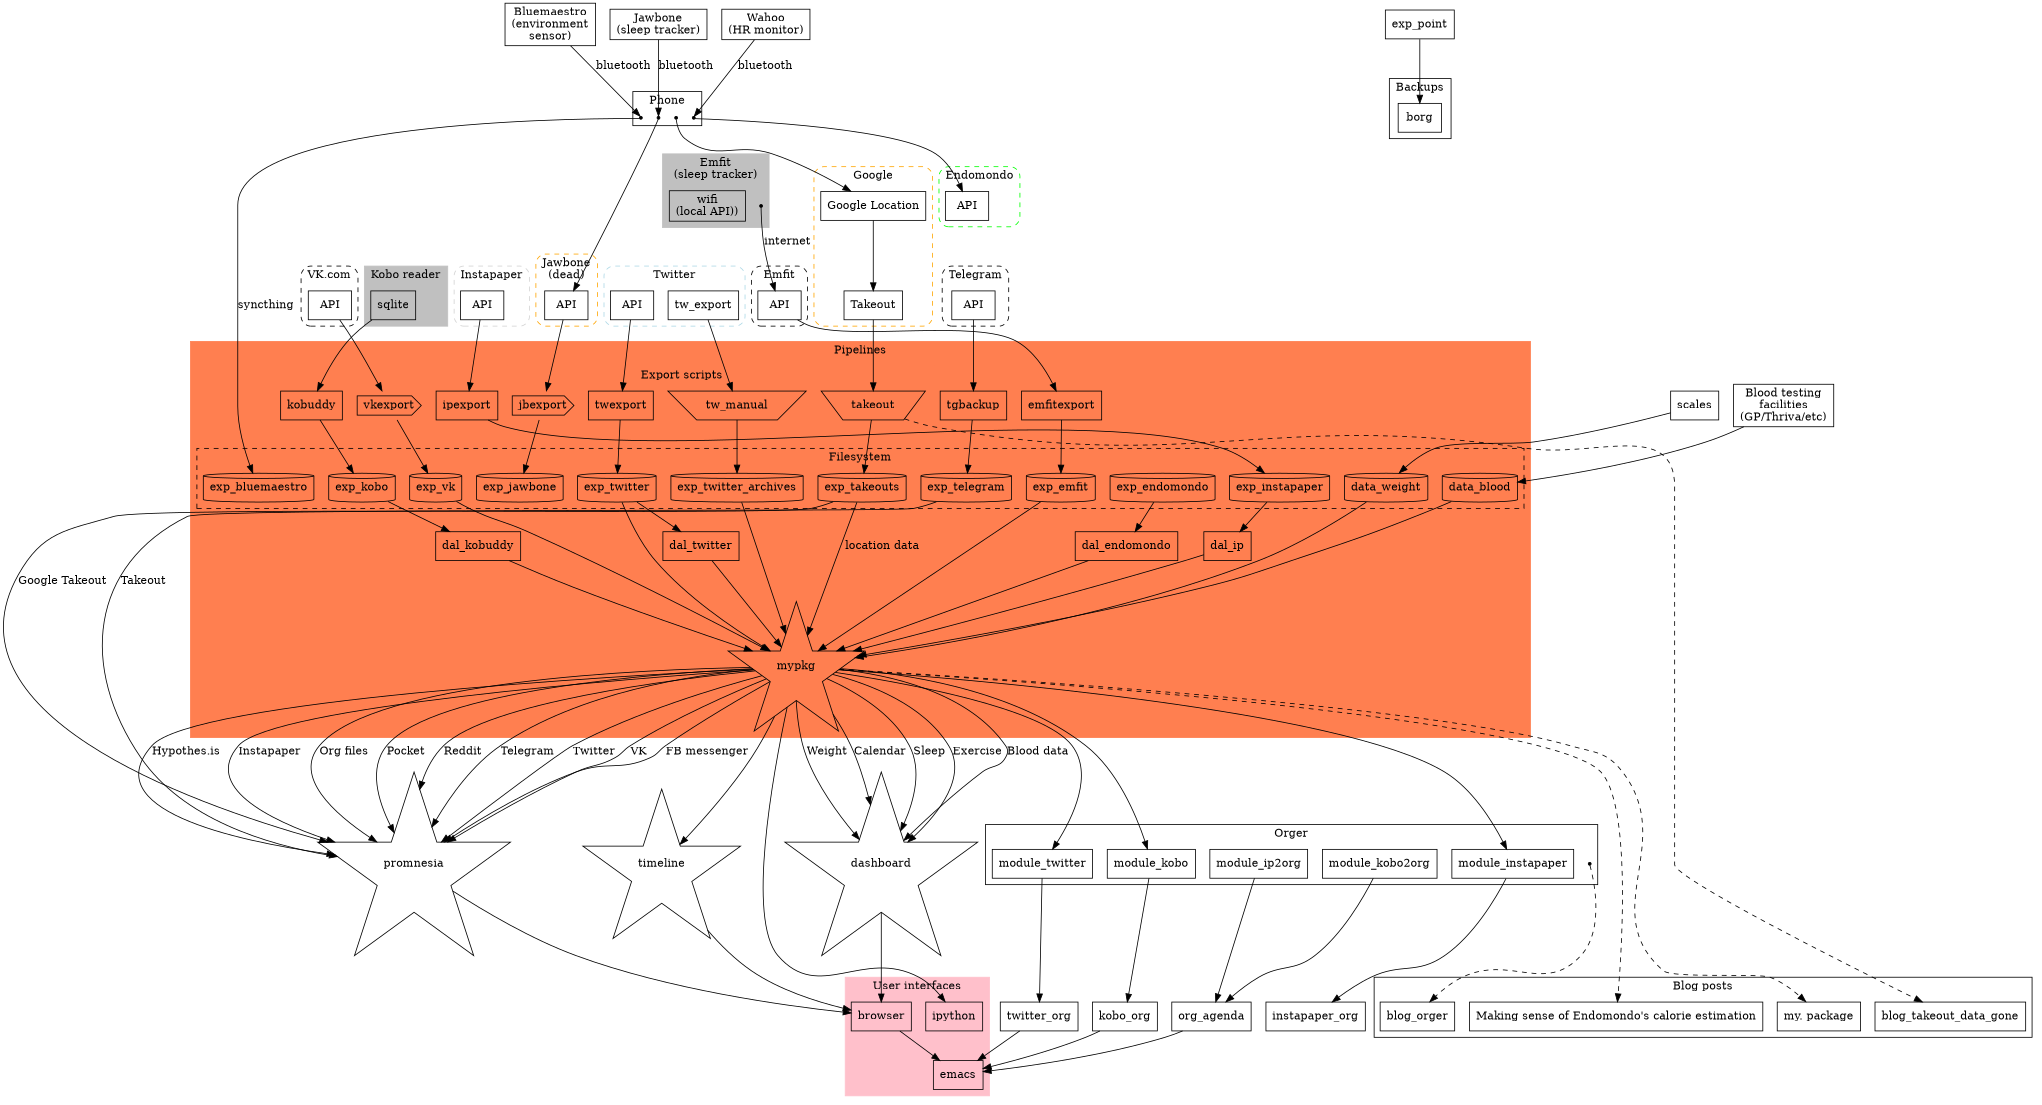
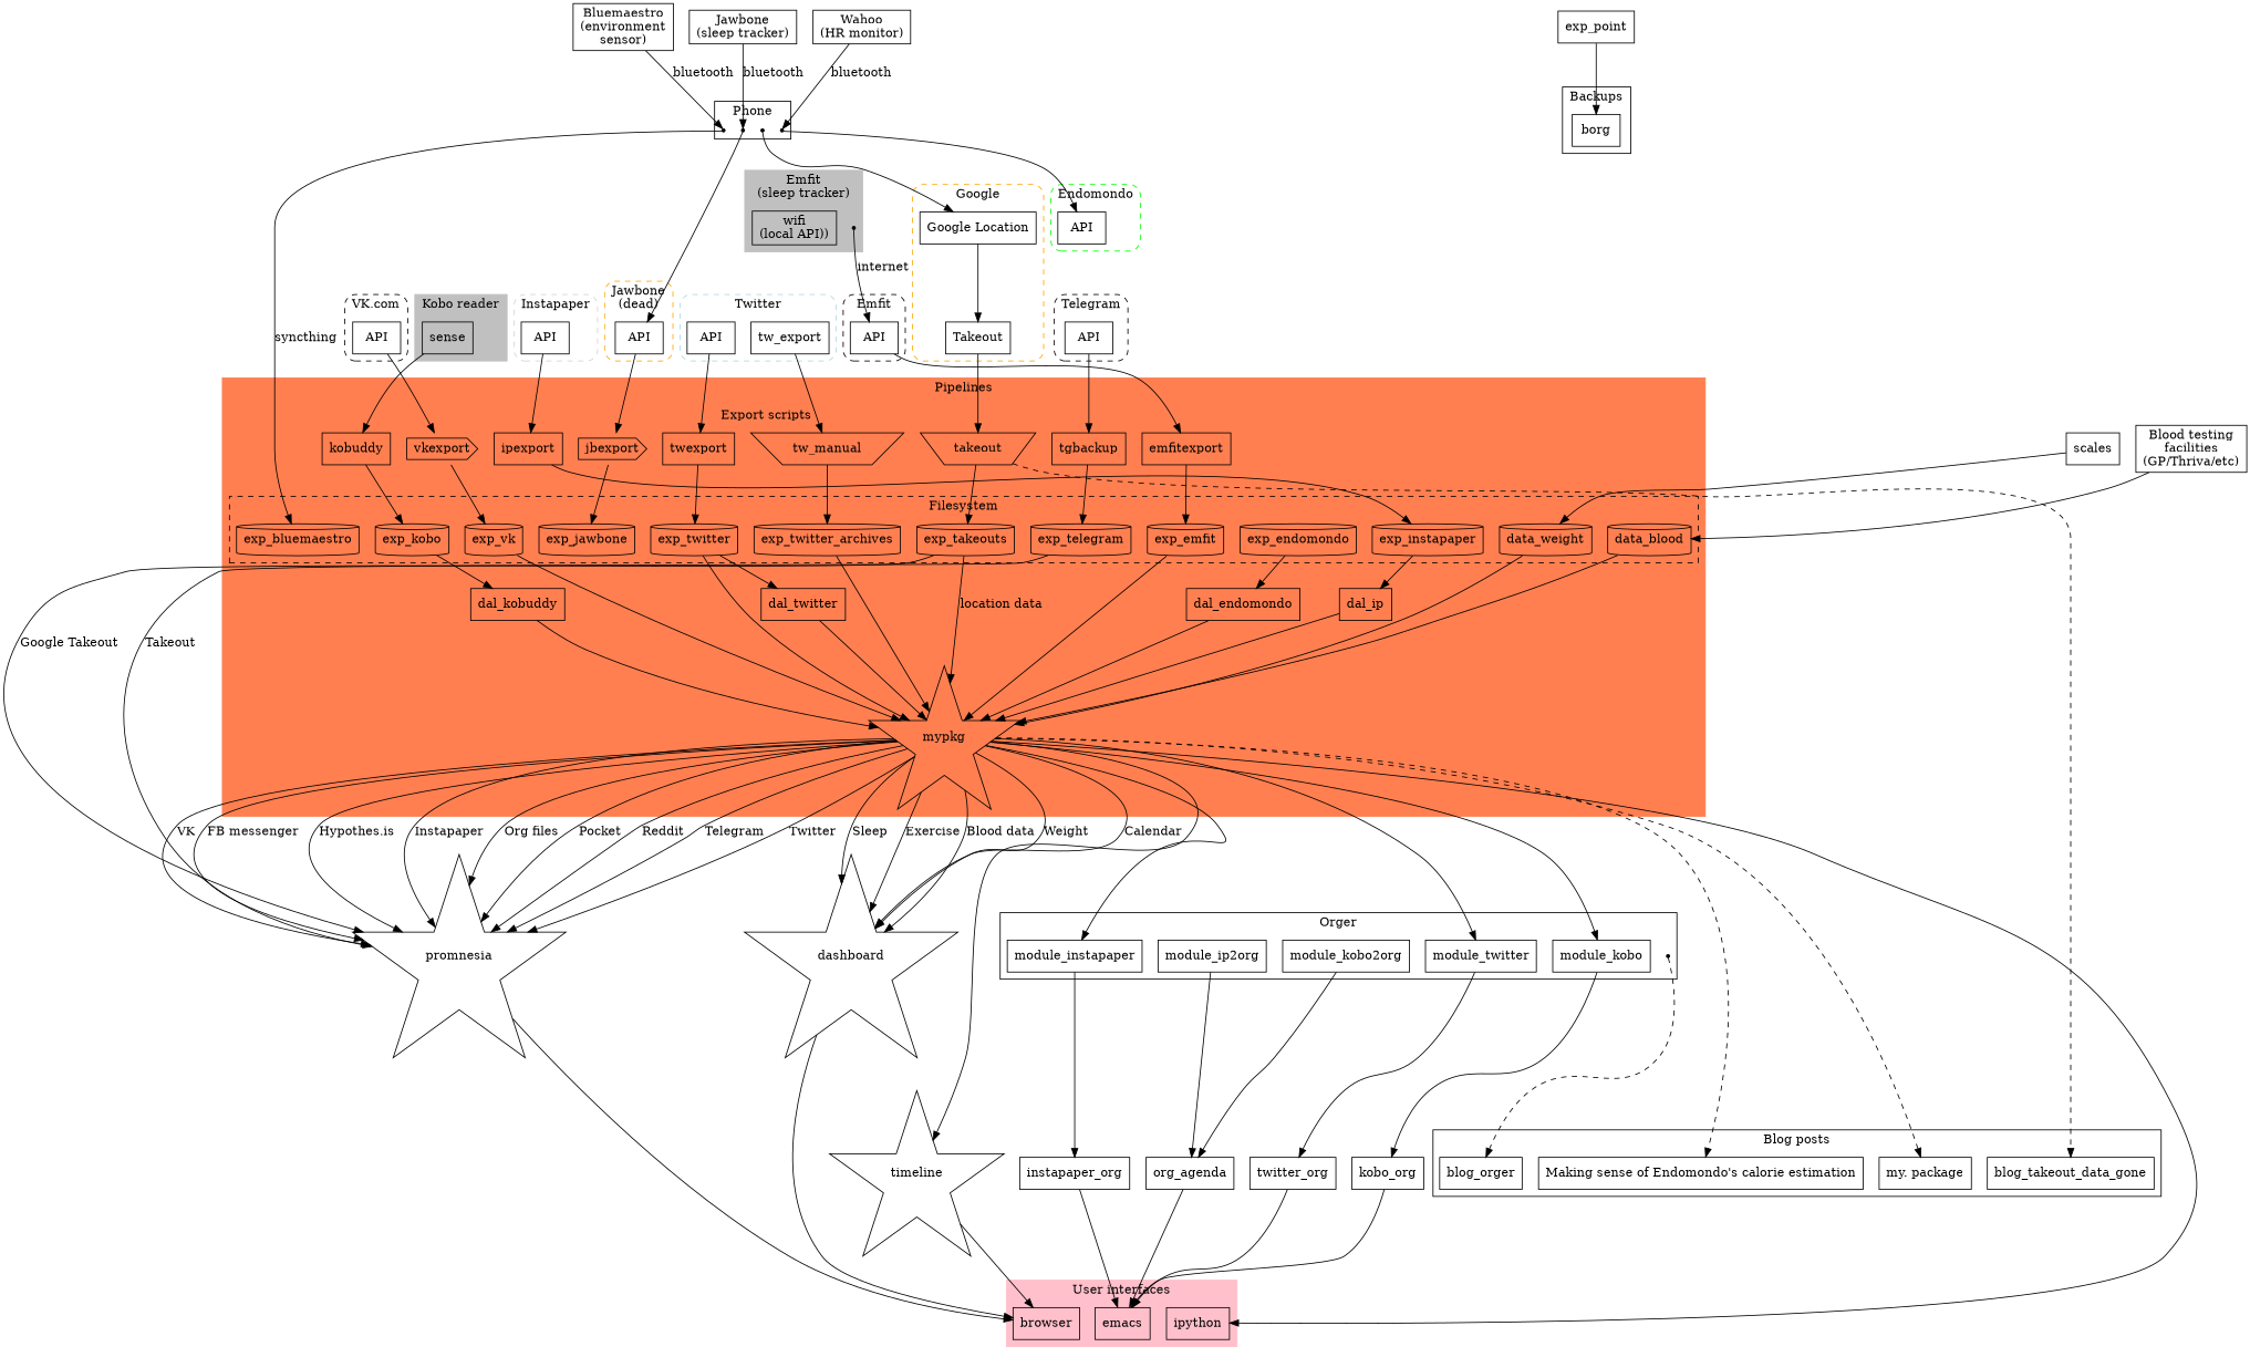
  digraph {
    compound=true
    rank=same
    node [shape=box]
    gps [shape=point]
    app_endomondo [shape=point]
    app_bluemaestro [shape=point]
    app_jawbone [shape=point]
    "Google Location"
    Takeout
    n7 [label=API]
    tw_export
    n9 [label=API]
    n10 [label=API]
    n11 [label=API]
-   n12 [label=sqlite]
+   n12 [label=sense]
    n13 [label=API]
    n14 [label=API]
    emfit [shape=point]
    n16 [label="wifi\n(local API))"]
    n17 [label=API]
    exp_telegram [shape=cylinder]
    exp_jawbone [shape=cylinder]
    exp_kobo [shape=cylinder]
    exp_takeouts [shape=cylinder]
    exp_twitter_archives [shape=cylinder]
    exp_emfit [shape=cylinder]
    exp_twitter [shape=cylinder]
    exp_vk [shape=cylinder]
    exp_endomondo [shape=cylinder]
    exp_instapaper [shape=cylinder]
    data_weight [shape=cylinder]
    data_blood [shape=cylinder]
    exp_bluemaestro [shape=cylinder]
    tw_manual [shape=invtrapezium]
    twexport
    vkexport [shape=cds]
    tgbackup
    ipexport
    jbexport [shape=cds]
    takeout [shape=invtrapezium]
    kobuddy
    emfitexport
    mypkg [shape=star]
    dal_kobuddy
    dal_twitter
    dal_endomondo
    dal_ip
    borg
    module_twitter
    module_kobo
    module_instapaper
    module_kobo2org
    module_ip2org
    orger_point [shape=point]
    emacs
    browser
    ipython
    blog_takeout_data_gone
    n56 [label="Making sense of Endomondo's calorie estimation"]
    n57 [label="my. package"]
    blog_orger
    promnesia [shape=star]
    dashboard [shape=star]
    timeline [shape=star]
    twitter_org
    kobo_org
    instapaper_org
    org_agenda
    n66 [label="Wahoo\n(HR monitor)"]
    n67 [label="Jawbone\n(sleep tracker)"]
    n68 [label="Bluemaestro\n(environment\nsensor)"]
    n69 [label=scales]
    n70 [label="Blood testing\nfacilities\n(GP/Thriva/etc)"]
    exp_point
    subgraph cluster_1 {
      label=Phone
      gps
      app_endomondo
      app_bluemaestro
      app_jawbone
    }
    subgraph cluster_2 {
      color=orange
      label=Google
      style="dashed,rounded"
      "Google Location"
      Takeout
    }
    subgraph cluster_3 {
      label=Telegram
      style="dashed,rounded"
      n7
    }
    subgraph cluster_4 {
      color=lightblue
      label=Twitter
      style="dashed,rounded"
      tw_export
      n9
    }
    subgraph cluster_5 {
      label="VK.com"
      style="dashed,rounded"
      n10
    }
    subgraph cluster_6 {
      color=green
      label=Endomondo
      style="dashed,rounded"
      n11
    }
    subgraph cluster_7 {
      color=gray
      label="Kobo reader"
      style=filled
      n12
    }
    subgraph cluster_8 {
      color=lightgray
      label=Instapaper
      style="dashed,rounded"
      n13
    }
    subgraph cluster_9 {
      color=orange
      label="Jawbone\n(dead)"
      style="dashed,rounded"
      n14
    }
    subgraph cluster_10 {
      color=grey
      label="Emfit\n(sleep tracker)"
      style=filled
      emfit
      n16
    }
    subgraph cluster_11 {
      label=Emfit
      style="dashed,rounded"
      n17
    }
    subgraph cluster_12 {
      color=coral
      label=Pipelines
      style=filled
      kobuddy
      emfitexport
      mypkg
      dal_kobuddy
      dal_twitter
      dal_endomondo
      dal_ip
      subgraph cluster_13 {
        color=black
        label=Filesystem
        style=dashed
        exp_telegram
        exp_jawbone
        exp_kobo
        exp_takeouts
        exp_twitter_archives
        exp_emfit
        exp_twitter
        exp_vk
        exp_endomondo
        exp_instapaper
        data_weight
        data_blood
        exp_bluemaestro
      }
      subgraph cluster_14 {
        color=coral
        label="Export scripts"
        style=dashed
        tw_manual
        twexport
        vkexport
        tgbackup
        ipexport
        jbexport
        takeout
      }
    }
    subgraph cluster_15 {
      label=Backups
      borg
    }
    subgraph cluster_16 {
      label=Orger
      module_twitter
      module_kobo
      module_instapaper
      module_kobo2org
      module_ip2org
      orger_point
    }
    subgraph cluster_17 {
      color=pink
      label="User interfaces"
      style=filled
      emacs
      browser
      ipython
    }
    subgraph cluster_18 {
      label="Blog posts"
      blog_takeout_data_gone
      n56
      n57
      blog_orger
    }
    gps -> "Google Location"
    app_endomondo -> n11
    app_bluemaestro -> exp_bluemaestro [label=syncthing]
    app_jawbone -> n14
    "Google Location" -> Takeout
    Takeout -> takeout
    n7 -> tgbackup
    tw_export -> tw_manual
    n9 -> twexport
    n10 -> vkexport
    n12 -> kobuddy
    n13 -> ipexport
    n14 -> jbexport
    emfit -> n17 [label=internet]
    n17 -> emfitexport
    exp_telegram -> promnesia [label=Takeout]
    exp_kobo -> dal_kobuddy
    exp_takeouts -> mypkg [label="location data"]
    exp_takeouts -> promnesia [label="Google Takeout"]
    exp_twitter_archives -> mypkg
    exp_emfit -> mypkg
    exp_twitter -> mypkg
    exp_twitter -> dal_twitter
    exp_vk -> mypkg
    exp_endomondo -> dal_endomondo
    exp_instapaper -> dal_ip
    data_weight -> mypkg
    data_blood -> mypkg
    tw_manual -> exp_twitter_archives
    twexport -> exp_twitter
    vkexport -> exp_vk
    tgbackup -> exp_telegram
    ipexport -> exp_instapaper
    jbexport -> exp_jawbone
    takeout -> exp_takeouts
    takeout -> blog_takeout_data_gone [style=dashed]
    kobuddy -> exp_kobo
    emfitexport -> exp_emfit
    mypkg -> module_twitter
    mypkg -> module_kobo
    mypkg -> module_instapaper
    mypkg -> ipython
    mypkg -> n56 [style=dashed]
    mypkg -> n57 [style=dashed]
    mypkg -> promnesia [label="FB messenger"]
    mypkg -> promnesia [label="Hypothes.is"]
    mypkg -> promnesia [label=Instapaper]
    mypkg -> promnesia [label="Org files"]
    mypkg -> promnesia [label=Pocket]
    mypkg -> promnesia [label=Reddit]
    mypkg -> promnesia [label=Telegram]
    mypkg -> promnesia [label=Twitter]
    mypkg -> promnesia [label=VK]
    mypkg -> dashboard [label=Calendar]
    mypkg -> dashboard [label=Sleep]
    mypkg -> dashboard [label=Exercise]
    mypkg -> dashboard [label="Blood data"]
    mypkg -> dashboard [label=Weight]
    mypkg -> timeline
    dal_kobuddy -> mypkg
    dal_twitter -> mypkg
    dal_endomondo -> mypkg
    dal_ip -> mypkg
    module_twitter -> twitter_org
    module_kobo -> kobo_org
    module_instapaper -> instapaper_org
    module_kobo2org -> org_agenda
    module_ip2org -> org_agenda
    orger_point -> blog_orger [style=dashed]
    promnesia -> browser
    dashboard -> browser
    timeline -> browser
    twitter_org -> emacs
    kobo_org -> emacs
-   browser -> emacs
+   instapaper_org -> emacs
    org_agenda -> emacs
    n66 -> app_endomondo [label=bluetooth]
    n67 -> app_jawbone [label=bluetooth]
    n68 -> app_bluemaestro [label=bluetooth]
    n69 -> data_weight
    n70 -> data_blood
    exp_point -> borg
  }
